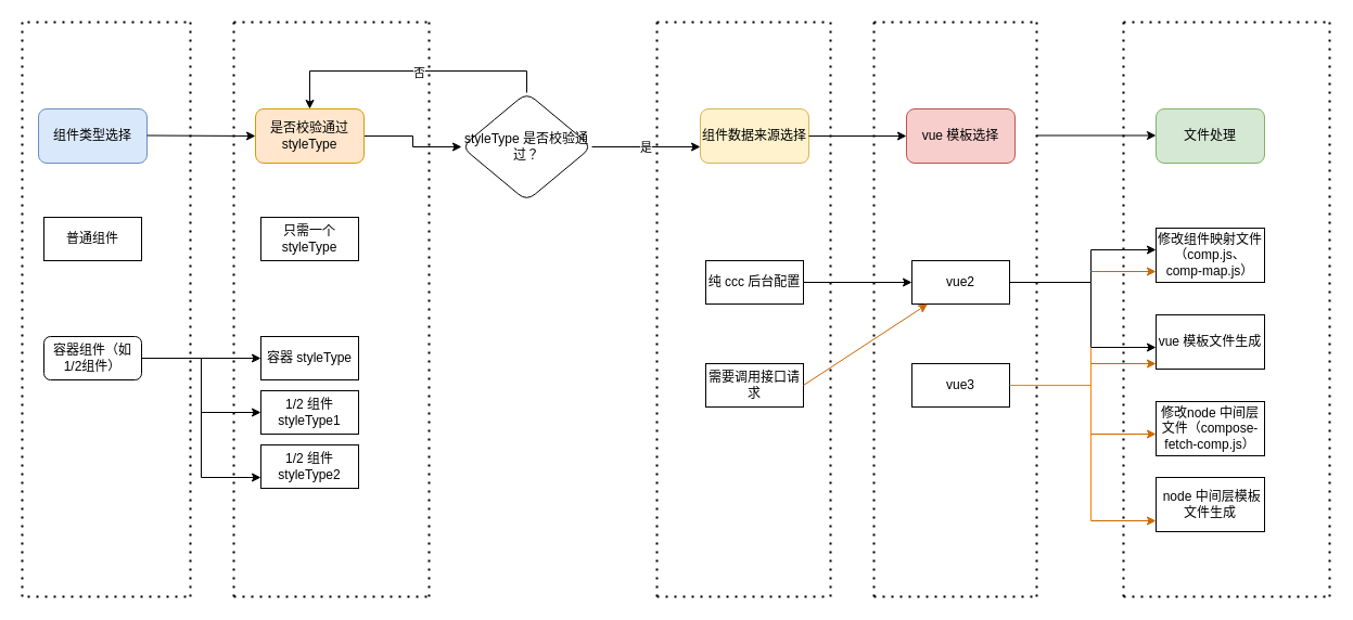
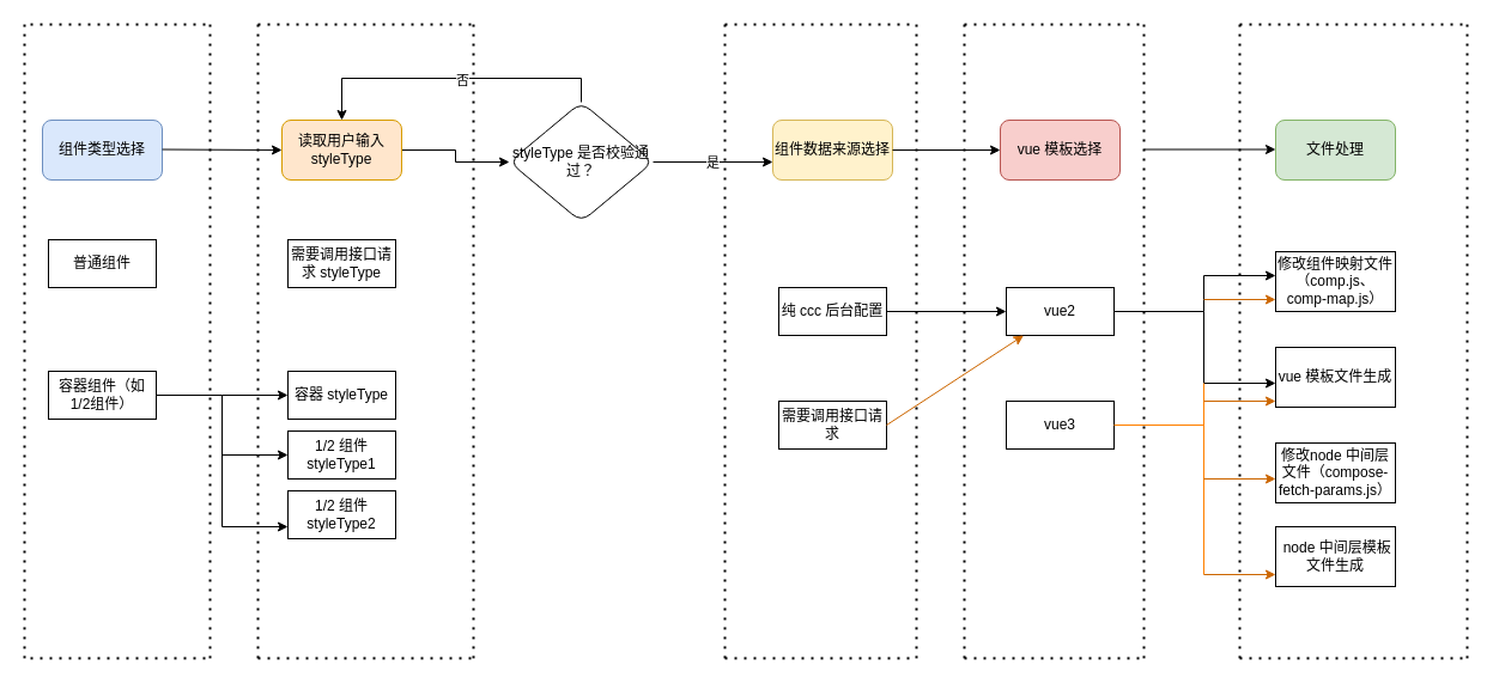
  <mxCell id="0" />
  <mxCell id="1" parent="0" />
  <mxCell id="2" value="组件类型选择" style="rounded=1;whiteSpace=wrap;html=1;fillColor=#dae8fc;strokeColor=#6c8ebf;" parent="1" vertex="1"><mxGeometry x="35" y="100" width="100" height="50" as="geometry" /></mxCell>
  <mxCell id="3" value="" style="edgeStyle=orthogonalEdgeStyle;rounded=0;orthogonalLoop=1;jettySize=auto;html=1;" parent="1" source="4" target="20" edge="1"><mxGeometry relative="1" as="geometry" /></mxCell>
- <mxCell id="4" value="是否校验通过 styleType" style="rounded=1;whiteSpace=wrap;html=1;fillColor=#ffe6cc;strokeColor=#d79b00;" parent="1" vertex="1"><mxGeometry x="235" y="100" width="100" height="50" as="geometry" /></mxCell>
+ <mxCell id="4" value="读取用户输入 styleType" style="rounded=1;whiteSpace=wrap;html=1;fillColor=#ffe6cc;strokeColor=#d79b00;" parent="1" vertex="1"><mxGeometry x="235" y="100" width="100" height="50" as="geometry" /></mxCell>
  <mxCell id="5" value="组件数据来源选择" style="rounded=1;whiteSpace=wrap;html=1;fillColor=#fff2cc;strokeColor=#d6b656;" parent="1" vertex="1"><mxGeometry x="645" y="100" width="100" height="50" as="geometry" /></mxCell>
  <mxCell id="6" value="普通组件" style="rounded=0;whiteSpace=wrap;html=1;" parent="1" vertex="1"><mxGeometry x="40" y="200" width="90" height="40" as="geometry" /></mxCell>
  <mxCell id="7" style="edgeStyle=orthogonalEdgeStyle;rounded=0;orthogonalLoop=1;jettySize=auto;html=1;exitX=1;exitY=0.5;exitDx=0;exitDy=0;entryX=0;entryY=0.5;entryDx=0;entryDy=0;" parent="1" source="8" target="10" edge="1"><mxGeometry relative="1" as="geometry"><Array as="points"><mxPoint x="185" y="330" /><mxPoint x="185" y="330" /></Array></mxGeometry></mxCell>
- <mxCell id="8" value="容器组件（如1/2组件）" style="whiteSpace=wrap;html=1;rounded=1;" parent="1" vertex="1"><mxGeometry x="40" y="310" width="90" height="40" as="geometry" /></mxCell>
- <mxCell id="9" value="只需一个 styleType" style="rounded=0;whiteSpace=wrap;html=1;" parent="1" vertex="1"><mxGeometry x="240" y="200" width="90" height="40" as="geometry" /></mxCell>
+ <mxCell id="8" value="容器组件（如1/2组件）" style="rounded=0;whiteSpace=wrap;html=1;" parent="1" vertex="1"><mxGeometry x="40" y="310" width="90" height="40" as="geometry" /></mxCell>
+ <mxCell id="9" value="需要调用接口请求 styleType" style="rounded=0;whiteSpace=wrap;html=1;" parent="1" vertex="1"><mxGeometry x="240" y="200" width="90" height="40" as="geometry" /></mxCell>
  <mxCell id="10" value="容器 styleType" style="rounded=0;whiteSpace=wrap;html=1;" parent="1" vertex="1"><mxGeometry x="240" y="310" width="90" height="40" as="geometry" /></mxCell>
  <mxCell id="11" value="1/2 组件 styleType1" style="rounded=0;whiteSpace=wrap;html=1;" parent="1" vertex="1"><mxGeometry x="240" y="360" width="90" height="40" as="geometry" /></mxCell>
  <mxCell id="12" value="1/2 组件 styleType2" style="rounded=0;whiteSpace=wrap;html=1;" parent="1" vertex="1"><mxGeometry x="240" y="410" width="90" height="40" as="geometry" /></mxCell>
  <mxCell id="13" value="" style="endArrow=none;html=1;rounded=0;" parent="1" edge="1"><mxGeometry width="50" height="50" relative="1" as="geometry"><mxPoint x="185" y="440" as="sourcePoint" /><mxPoint x="185" y="330" as="targetPoint" /></mxGeometry></mxCell>
  <mxCell id="14" value="" style="endArrow=classic;html=1;rounded=0;" parent="1" target="11" edge="1"><mxGeometry width="50" height="50" relative="1" as="geometry"><mxPoint x="185" y="380" as="sourcePoint" /><mxPoint x="355" y="360" as="targetPoint" /></mxGeometry></mxCell>
  <mxCell id="15" value="" style="endArrow=classic;html=1;rounded=0;" parent="1" edge="1"><mxGeometry width="50" height="50" relative="1" as="geometry"><mxPoint x="185" y="440" as="sourcePoint" /><mxPoint x="240" y="440" as="targetPoint" /></mxGeometry></mxCell>
  <mxCell id="16" style="edgeStyle=orthogonalEdgeStyle;rounded=0;orthogonalLoop=1;jettySize=auto;html=1;exitX=1;exitY=0.5;exitDx=0;exitDy=0;" parent="1" source="20" edge="1"><mxGeometry relative="1" as="geometry"><mxPoint x="645" y="135" as="targetPoint" /></mxGeometry></mxCell>
  <mxCell id="17" value="是" style="edgeLabel;html=1;align=center;verticalAlign=middle;resizable=0;points=[];" parent="16" vertex="1" connectable="0"><mxGeometry x="-0.025" relative="1" as="geometry"><mxPoint as="offset" /></mxGeometry></mxCell>
  <mxCell id="18" style="edgeStyle=orthogonalEdgeStyle;rounded=0;orthogonalLoop=1;jettySize=auto;html=1;exitX=0.5;exitY=0;exitDx=0;exitDy=0;entryX=0.5;entryY=0;entryDx=0;entryDy=0;" parent="1" source="20" target="4" edge="1"><mxGeometry relative="1" as="geometry" /></mxCell>
  <mxCell id="19" value="否" style="edgeLabel;html=1;align=center;verticalAlign=middle;resizable=0;points=[];" parent="18" vertex="1" connectable="0"><mxGeometry x="-0.059" y="1" relative="1" as="geometry"><mxPoint as="offset" /></mxGeometry></mxCell>
  <mxCell id="20" value="styleType 是否校验通过？" style="rhombus;whiteSpace=wrap;html=1;rounded=1;" parent="1" vertex="1"><mxGeometry x="425" y="85" width="120" height="100" as="geometry" /></mxCell>
  <mxCell id="21" value="纯 ccc 后台配置" style="rounded=0;whiteSpace=wrap;html=1;" parent="1" vertex="1"><mxGeometry x="650" y="240" width="90" height="40" as="geometry" /></mxCell>
  <mxCell id="22" value="需要调用接口请求" style="rounded=0;whiteSpace=wrap;html=1;" parent="1" vertex="1"><mxGeometry x="650" y="335" width="90" height="40" as="geometry" /></mxCell>
  <mxCell id="23" value="vue 模板选择" style="rounded=1;whiteSpace=wrap;html=1;fillColor=#f8cecc;strokeColor=#b85450;" parent="1" vertex="1"><mxGeometry x="835" y="100" width="100" height="50" as="geometry" /></mxCell>
  <mxCell id="24" value="修改组件映射文件（comp.js、comp-map.js）" style="rounded=0;whiteSpace=wrap;html=1;" parent="1" vertex="1"><mxGeometry x="1065" y="210" width="100" height="50" as="geometry" /></mxCell>
- <mxCell id="25" value="修改node 中间层文件（compose-fetch-comp.js）" style="rounded=0;whiteSpace=wrap;html=1;" parent="1" vertex="1"><mxGeometry x="1065" y="370" width="100" height="50" as="geometry" /></mxCell>
+ <mxCell id="25" value="修改node 中间层文件（compose-fetch-params.js）" style="rounded=0;whiteSpace=wrap;html=1;" parent="1" vertex="1"><mxGeometry x="1065" y="370" width="100" height="50" as="geometry" /></mxCell>
  <mxCell id="26" value="vue 模板文件生成" style="rounded=0;whiteSpace=wrap;html=1;" parent="1" vertex="1"><mxGeometry x="1065" y="290" width="100" height="50" as="geometry" /></mxCell>
  <mxCell id="27" value="&amp;nbsp;node 中间层模板文件生成" style="rounded=0;whiteSpace=wrap;html=1;" parent="1" vertex="1"><mxGeometry x="1065" y="440" width="100" height="50" as="geometry" /></mxCell>
  <mxCell id="28" value="" style="endArrow=classic;html=1;rounded=0;" parent="1" edge="1"><mxGeometry width="50" height="50" relative="1" as="geometry"><mxPoint x="1005" y="230" as="sourcePoint" /><mxPoint x="1065" y="230" as="targetPoint" /></mxGeometry></mxCell>
  <mxCell id="29" value="" style="endArrow=none;html=1;rounded=0;exitX=1;exitY=0.5;exitDx=0;exitDy=0;" parent="1" edge="1" source="62"><mxGeometry width="50" height="50" relative="1" as="geometry"><mxPoint x="950" y="260" as="sourcePoint" /><mxPoint x="1005" y="260" as="targetPoint" /></mxGeometry></mxCell>
  <mxCell id="30" value="" style="endArrow=none;html=1;rounded=0;" parent="1" edge="1"><mxGeometry width="50" height="50" relative="1" as="geometry"><mxPoint x="1005" y="260" as="sourcePoint" /><mxPoint x="1005" y="230" as="targetPoint" /></mxGeometry></mxCell>
  <mxCell id="31" value="" style="endArrow=none;html=1;rounded=0;" parent="1" edge="1"><mxGeometry width="50" height="50" relative="1" as="geometry"><mxPoint x="1005" y="320" as="sourcePoint" /><mxPoint x="1005" y="260" as="targetPoint" /></mxGeometry></mxCell>
  <mxCell id="32" value="" style="endArrow=classic;html=1;rounded=0;" parent="1" edge="1"><mxGeometry width="50" height="50" relative="1" as="geometry"><mxPoint x="1005" y="320" as="sourcePoint" /><mxPoint x="1065" y="320" as="targetPoint" /></mxGeometry></mxCell>
  <mxCell id="33" value="" style="endArrow=none;html=1;rounded=0;strokeColor=#FF8000;" parent="1" edge="1"><mxGeometry width="50" height="50" relative="1" as="geometry"><mxPoint x="1005" y="480" as="sourcePoint" /><mxPoint x="1005" y="320" as="targetPoint" /></mxGeometry></mxCell>
  <mxCell id="34" value="" style="endArrow=classic;html=1;rounded=0;strokeColor=#CC6600;" parent="1" edge="1"><mxGeometry width="50" height="50" relative="1" as="geometry"><mxPoint x="1005" y="335" as="sourcePoint" /><mxPoint x="1065" y="335" as="targetPoint" /></mxGeometry></mxCell>
  <mxCell id="35" value="" style="endArrow=classic;html=1;rounded=0;strokeColor=#CC6600;" parent="1" edge="1"><mxGeometry width="50" height="50" relative="1" as="geometry"><mxPoint x="1005" y="250" as="sourcePoint" /><mxPoint x="1065" y="250" as="targetPoint" /></mxGeometry></mxCell>
  <mxCell id="36" value="" style="endArrow=classic;html=1;rounded=0;strokeColor=#CC6600;" parent="1" edge="1"><mxGeometry width="50" height="50" relative="1" as="geometry"><mxPoint x="1005" y="400" as="sourcePoint" /><mxPoint x="1065" y="400" as="targetPoint" /></mxGeometry></mxCell>
  <mxCell id="37" value="" style="endArrow=classic;html=1;rounded=0;strokeColor=#CC6600;" parent="1" edge="1"><mxGeometry width="50" height="50" relative="1" as="geometry"><mxPoint x="1005" y="480" as="sourcePoint" /><mxPoint x="1065" y="480" as="targetPoint" /></mxGeometry></mxCell>
  <mxCell id="38" value="" style="endArrow=classic;html=1;rounded=0;exitX=1;exitY=0.5;exitDx=0;exitDy=0;" parent="1" source="5" edge="1"><mxGeometry width="50" height="50" relative="1" as="geometry"><mxPoint x="762" y="124.5" as="sourcePoint" /><mxPoint x="835" y="125" as="targetPoint" /></mxGeometry></mxCell>
  <mxCell id="39" value="" style="endArrow=classic;html=1;rounded=0;exitX=1;exitY=0.5;exitDx=0;exitDy=0;entryX=0;entryY=0.5;entryDx=0;entryDy=0;" parent="1" target="4" edge="1"><mxGeometry width="50" height="50" relative="1" as="geometry"><mxPoint x="135" y="124.5" as="sourcePoint" /><mxPoint x="245" y="124.5" as="targetPoint" /></mxGeometry></mxCell>
  <mxCell id="40" value="" style="endArrow=none;dashed=1;html=1;dashPattern=1 3;strokeWidth=2;rounded=0;" parent="1" edge="1"><mxGeometry width="50" height="50" relative="1" as="geometry"><mxPoint x="20" y="550" as="sourcePoint" /><mxPoint x="20" y="20" as="targetPoint" /></mxGeometry></mxCell>
  <mxCell id="41" value="" style="endArrow=none;dashed=1;html=1;dashPattern=1 3;strokeWidth=2;rounded=0;" parent="1" edge="1"><mxGeometry width="50" height="50" relative="1" as="geometry"><mxPoint x="175" y="550" as="sourcePoint" /><mxPoint x="175" y="20" as="targetPoint" /></mxGeometry></mxCell>
  <mxCell id="42" value="" style="endArrow=none;dashed=1;html=1;dashPattern=1 3;strokeWidth=2;rounded=0;" parent="1" edge="1"><mxGeometry width="50" height="50" relative="1" as="geometry"><mxPoint x="215" y="550" as="sourcePoint" /><mxPoint x="215" y="20" as="targetPoint" /></mxGeometry></mxCell>
  <mxCell id="43" value="" style="endArrow=none;dashed=1;html=1;dashPattern=1 3;strokeWidth=2;rounded=0;" parent="1" edge="1"><mxGeometry width="50" height="50" relative="1" as="geometry"><mxPoint x="395" y="550" as="sourcePoint" /><mxPoint x="395" y="20" as="targetPoint" /></mxGeometry></mxCell>
  <mxCell id="44" value="" style="endArrow=none;dashed=1;html=1;dashPattern=1 3;strokeWidth=2;rounded=0;" parent="1" edge="1"><mxGeometry width="50" height="50" relative="1" as="geometry"><mxPoint x="605" y="550" as="sourcePoint" /><mxPoint x="605" y="20" as="targetPoint" /></mxGeometry></mxCell>
  <mxCell id="45" value="" style="endArrow=none;dashed=1;html=1;dashPattern=1 3;strokeWidth=2;rounded=0;" parent="1" edge="1"><mxGeometry width="50" height="50" relative="1" as="geometry"><mxPoint x="765" y="550" as="sourcePoint" /><mxPoint x="765" y="20" as="targetPoint" /></mxGeometry></mxCell>
  <mxCell id="46" value="" style="endArrow=none;dashed=1;html=1;dashPattern=1 3;strokeWidth=2;rounded=0;" parent="1" edge="1"><mxGeometry width="50" height="50" relative="1" as="geometry"><mxPoint x="1225" y="550" as="sourcePoint" /><mxPoint x="1225" y="20" as="targetPoint" /></mxGeometry></mxCell>
  <mxCell id="47" value="" style="endArrow=none;dashed=1;html=1;dashPattern=1 3;strokeWidth=2;rounded=0;" parent="1" edge="1"><mxGeometry width="50" height="50" relative="1" as="geometry"><mxPoint x="25" y="550" as="sourcePoint" /><mxPoint x="175" y="550" as="targetPoint" /></mxGeometry></mxCell>
  <mxCell id="48" value="" style="endArrow=none;dashed=1;html=1;dashPattern=1 3;strokeWidth=2;rounded=0;" parent="1" edge="1"><mxGeometry width="50" height="50" relative="1" as="geometry"><mxPoint x="25" y="20" as="sourcePoint" /><mxPoint x="175" y="20" as="targetPoint" /></mxGeometry></mxCell>
  <mxCell id="49" value="" style="endArrow=none;dashed=1;html=1;dashPattern=1 3;strokeWidth=2;rounded=0;" parent="1" edge="1"><mxGeometry width="50" height="50" relative="1" as="geometry"><mxPoint x="215" y="20" as="sourcePoint" /><mxPoint x="395" y="20" as="targetPoint" /></mxGeometry></mxCell>
  <mxCell id="50" value="" style="endArrow=none;dashed=1;html=1;dashPattern=1 3;strokeWidth=2;rounded=0;" parent="1" edge="1"><mxGeometry width="50" height="50" relative="1" as="geometry"><mxPoint x="215" y="550" as="sourcePoint" /><mxPoint x="395" y="550" as="targetPoint" /></mxGeometry></mxCell>
  <mxCell id="51" value="" style="endArrow=none;dashed=1;html=1;dashPattern=1 3;strokeWidth=2;rounded=0;" parent="1" edge="1"><mxGeometry width="50" height="50" relative="1" as="geometry"><mxPoint x="605" y="20" as="sourcePoint" /><mxPoint x="765" y="20" as="targetPoint" /></mxGeometry></mxCell>
  <mxCell id="52" value="" style="endArrow=none;dashed=1;html=1;dashPattern=1 3;strokeWidth=2;rounded=0;" parent="1" edge="1"><mxGeometry width="50" height="50" relative="1" as="geometry"><mxPoint x="605" y="550" as="sourcePoint" /><mxPoint x="765" y="550" as="targetPoint" /></mxGeometry></mxCell>
  <mxCell id="53" value="" style="endArrow=none;dashed=1;html=1;dashPattern=1 3;strokeWidth=2;rounded=0;" parent="1" edge="1"><mxGeometry width="50" height="50" relative="1" as="geometry"><mxPoint x="1035" y="550" as="sourcePoint" /><mxPoint x="1035" y="20" as="targetPoint" /></mxGeometry></mxCell>
  <mxCell id="54" value="" style="endArrow=none;dashed=1;html=1;dashPattern=1 3;strokeWidth=2;rounded=0;" parent="1" edge="1"><mxGeometry width="50" height="50" relative="1" as="geometry"><mxPoint x="1035" y="20" as="sourcePoint" /><mxPoint x="1225" y="20" as="targetPoint" /></mxGeometry></mxCell>
  <mxCell id="55" value="" style="endArrow=none;dashed=1;html=1;dashPattern=1 3;strokeWidth=2;rounded=0;" parent="1" edge="1"><mxGeometry width="50" height="50" relative="1" as="geometry"><mxPoint x="1035" y="550" as="sourcePoint" /><mxPoint x="1225" y="550" as="targetPoint" /></mxGeometry></mxCell>
  <mxCell id="56" value="文件处理" style="rounded=1;whiteSpace=wrap;html=1;fillColor=#d5e8d4;strokeColor=#82b366;" vertex="1" parent="1"><mxGeometry x="1065" y="100" width="100" height="50" as="geometry" /></mxCell>
  <mxCell id="57" value="" style="endArrow=classic;html=1;rounded=0;exitX=1;exitY=0.5;exitDx=0;exitDy=0;entryX=0;entryY=0.5;entryDx=0;entryDy=0;" edge="1" parent="1"><mxGeometry width="50" height="50" relative="1" as="geometry"><mxPoint x="955" y="124.5" as="sourcePoint" /><mxPoint x="1065" y="124.5" as="targetPoint" /></mxGeometry></mxCell>
  <mxCell id="58" value="" style="endArrow=none;dashed=1;html=1;dashPattern=1 3;strokeWidth=2;rounded=0;" edge="1" parent="1"><mxGeometry width="50" height="50" relative="1" as="geometry"><mxPoint x="805" y="550" as="sourcePoint" /><mxPoint x="805" y="20" as="targetPoint" /></mxGeometry></mxCell>
  <mxCell id="59" value="" style="endArrow=none;dashed=1;html=1;dashPattern=1 3;strokeWidth=2;rounded=0;" edge="1" parent="1"><mxGeometry width="50" height="50" relative="1" as="geometry"><mxPoint x="955" y="550" as="sourcePoint" /><mxPoint x="955" y="20" as="targetPoint" /></mxGeometry></mxCell>
  <mxCell id="60" value="" style="endArrow=none;dashed=1;html=1;dashPattern=1 3;strokeWidth=2;rounded=0;" edge="1" parent="1"><mxGeometry width="50" height="50" relative="1" as="geometry"><mxPoint x="805" y="20" as="sourcePoint" /><mxPoint x="955" y="20" as="targetPoint" /></mxGeometry></mxCell>
  <mxCell id="61" value="" style="endArrow=none;dashed=1;html=1;dashPattern=1 3;strokeWidth=2;rounded=0;" edge="1" parent="1"><mxGeometry width="50" height="50" relative="1" as="geometry"><mxPoint x="805" y="550" as="sourcePoint" /><mxPoint x="955" y="550" as="targetPoint" /></mxGeometry></mxCell>
  <mxCell id="62" value="vue2" style="rounded=0;whiteSpace=wrap;html=1;" vertex="1" parent="1"><mxGeometry x="840" y="240" width="90" height="40" as="geometry" /></mxCell>
  <mxCell id="63" value="vue3" style="rounded=0;whiteSpace=wrap;html=1;" vertex="1" parent="1"><mxGeometry x="840" y="335" width="90" height="40" as="geometry" /></mxCell>
  <mxCell id="64" value="" style="endArrow=classic;html=1;rounded=0;exitX=1;exitY=0.5;exitDx=0;exitDy=0;entryX=0;entryY=0.5;entryDx=0;entryDy=0;" edge="1" parent="1" target="62"><mxGeometry width="50" height="50" relative="1" as="geometry"><mxPoint x="740" y="260" as="sourcePoint" /><mxPoint x="835" y="260" as="targetPoint" /></mxGeometry></mxCell>
  <mxCell id="65" value="" style="endArrow=classic;html=1;rounded=0;strokeColor=#CC6600;exitX=1;exitY=0.5;exitDx=0;exitDy=0;" edge="1" parent="1" source="22" target="62"><mxGeometry width="50" height="50" relative="1" as="geometry"><mxPoint x="745" y="355" as="sourcePoint" /><mxPoint x="800" y="360" as="targetPoint" /></mxGeometry></mxCell>
  <mxCell id="66" value="" style="endArrow=none;html=1;rounded=0;strokeColor=#FF8000;entryX=1;entryY=0.5;entryDx=0;entryDy=0;entryPerimeter=0;" edge="1" parent="1" target="63"><mxGeometry width="50" height="50" relative="1" as="geometry"><mxPoint x="1005" y="355" as="sourcePoint" /><mxPoint x="935" y="360" as="targetPoint" /></mxGeometry></mxCell>
